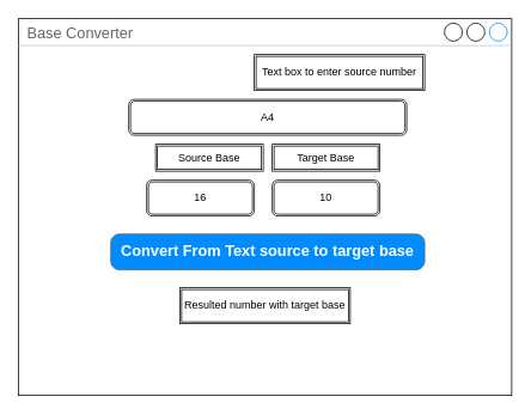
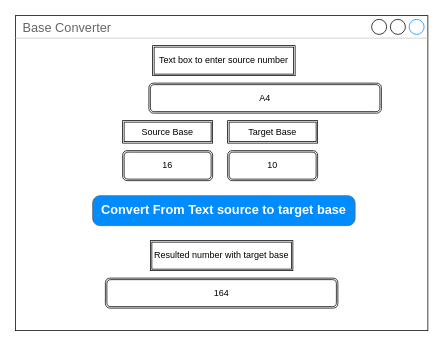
  <mxCell id="0" />
  <mxCell id="1" parent="0" />
  <mxCell id="2" value="Base Converter" style="strokeWidth=1;shadow=0;dashed=0;align=center;html=1;shape=mxgraph.mockup.containers.window;align=left;verticalAlign=top;spacingLeft=8;strokeColor2=#008cff;strokeColor3=#c4c4c4;fontColor=#666666;mainText=;fontSize=17;labelBackgroundColor=none;" parent="1" vertex="1"><mxGeometry x="20" y="20" width="550" height="420" as="geometry" /></mxCell>
- <mxCell id="3" value="Source Base" style="shape=ext;double=1;rounded=0;whiteSpace=wrap;html=1;" parent="1" vertex="1"><mxGeometry x="173" y="160" width="120" height="30" as="geometry" /></mxCell>
+ <mxCell id="3" value="Source Base" style="shape=ext;double=1;rounded=0;whiteSpace=wrap;html=1;" parent="1" vertex="1"><mxGeometry x="163" y="160" width="120" height="30" as="geometry" /></mxCell>
  <mxCell id="4" value="Target Base" style="shape=ext;double=1;rounded=0;whiteSpace=wrap;html=1;" parent="1" vertex="1"><mxGeometry x="303" y="160" width="120" height="30" as="geometry" /></mxCell>
- <mxCell id="5" value="Text box to enter source number" style="shape=ext;double=1;rounded=0;whiteSpace=wrap;html=1;" parent="1" vertex="1"><mxGeometry x="283" y="60" width="190" height="40" as="geometry" /></mxCell>
- <mxCell id="6" value="A4" style="shape=ext;double=1;rounded=1;whiteSpace=wrap;html=1;" parent="1" vertex="1"><mxGeometry x="143" y="110" width="310" height="40" as="geometry" /></mxCell>
+ <mxCell id="5" value="Text box to enter source number" style="shape=ext;double=1;rounded=0;whiteSpace=wrap;html=1;" parent="1" vertex="1"><mxGeometry x="203" y="60" width="190" height="40" as="geometry" /></mxCell>
+ <mxCell id="6" value="A4" style="shape=ext;double=1;rounded=1;whiteSpace=wrap;html=1;" parent="1" vertex="1"><mxGeometry x="198" y="110" width="310" height="40" as="geometry" /></mxCell>
+ <mxCell id="7" value="164" style="shape=ext;double=1;rounded=1;whiteSpace=wrap;html=1;" parent="1" vertex="1"><mxGeometry x="140" y="370" width="310" height="40" as="geometry" /></mxCell>
  <mxCell id="8" value="16" style="shape=ext;double=1;rounded=1;whiteSpace=wrap;html=1;" parent="1" vertex="1"><mxGeometry x="163" y="200" width="120" height="40" as="geometry" /></mxCell>
  <mxCell id="9" value="10" style="shape=ext;double=1;rounded=1;whiteSpace=wrap;html=1;" parent="1" vertex="1"><mxGeometry x="303" y="200" width="120" height="40" as="geometry" /></mxCell>
  <mxCell id="10" value="Resulted number with target base" style="shape=ext;double=1;rounded=0;whiteSpace=wrap;html=1;" parent="1" vertex="1"><mxGeometry x="200" y="320" width="190" height="40" as="geometry" /></mxCell>
  <mxCell id="11" value="Convert From Text source to target base" style="strokeWidth=1;shadow=0;dashed=0;align=center;html=1;shape=mxgraph.mockup.buttons.button;strokeColor=#666666;fontColor=#ffffff;mainText=;buttonStyle=round;fontSize=17;fontStyle=1;fillColor=#008cff;whiteSpace=wrap;" parent="1" vertex="1"><mxGeometry x="123" y="260" width="350" height="40" as="geometry" /></mxCell>
